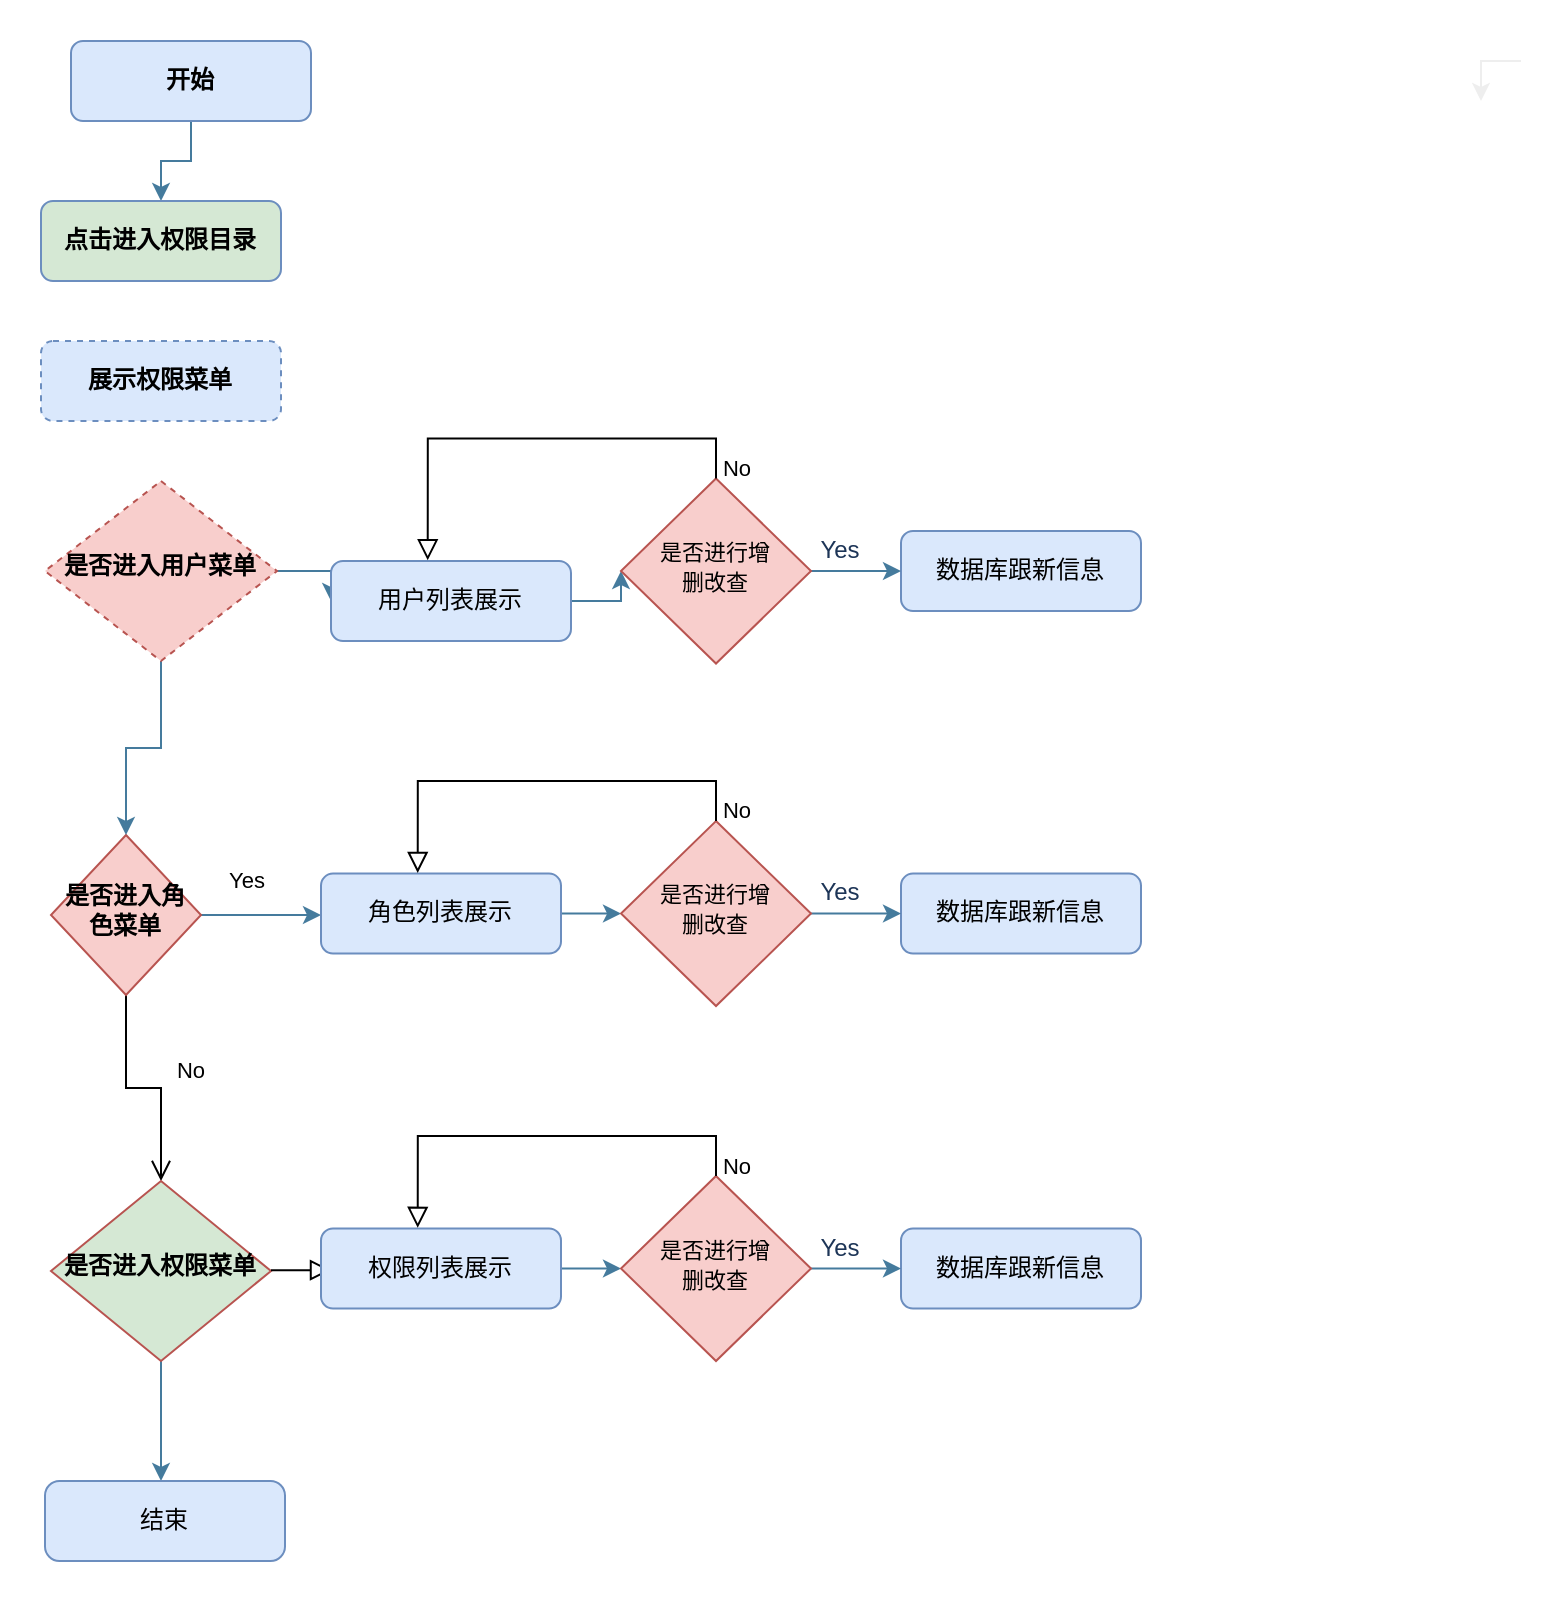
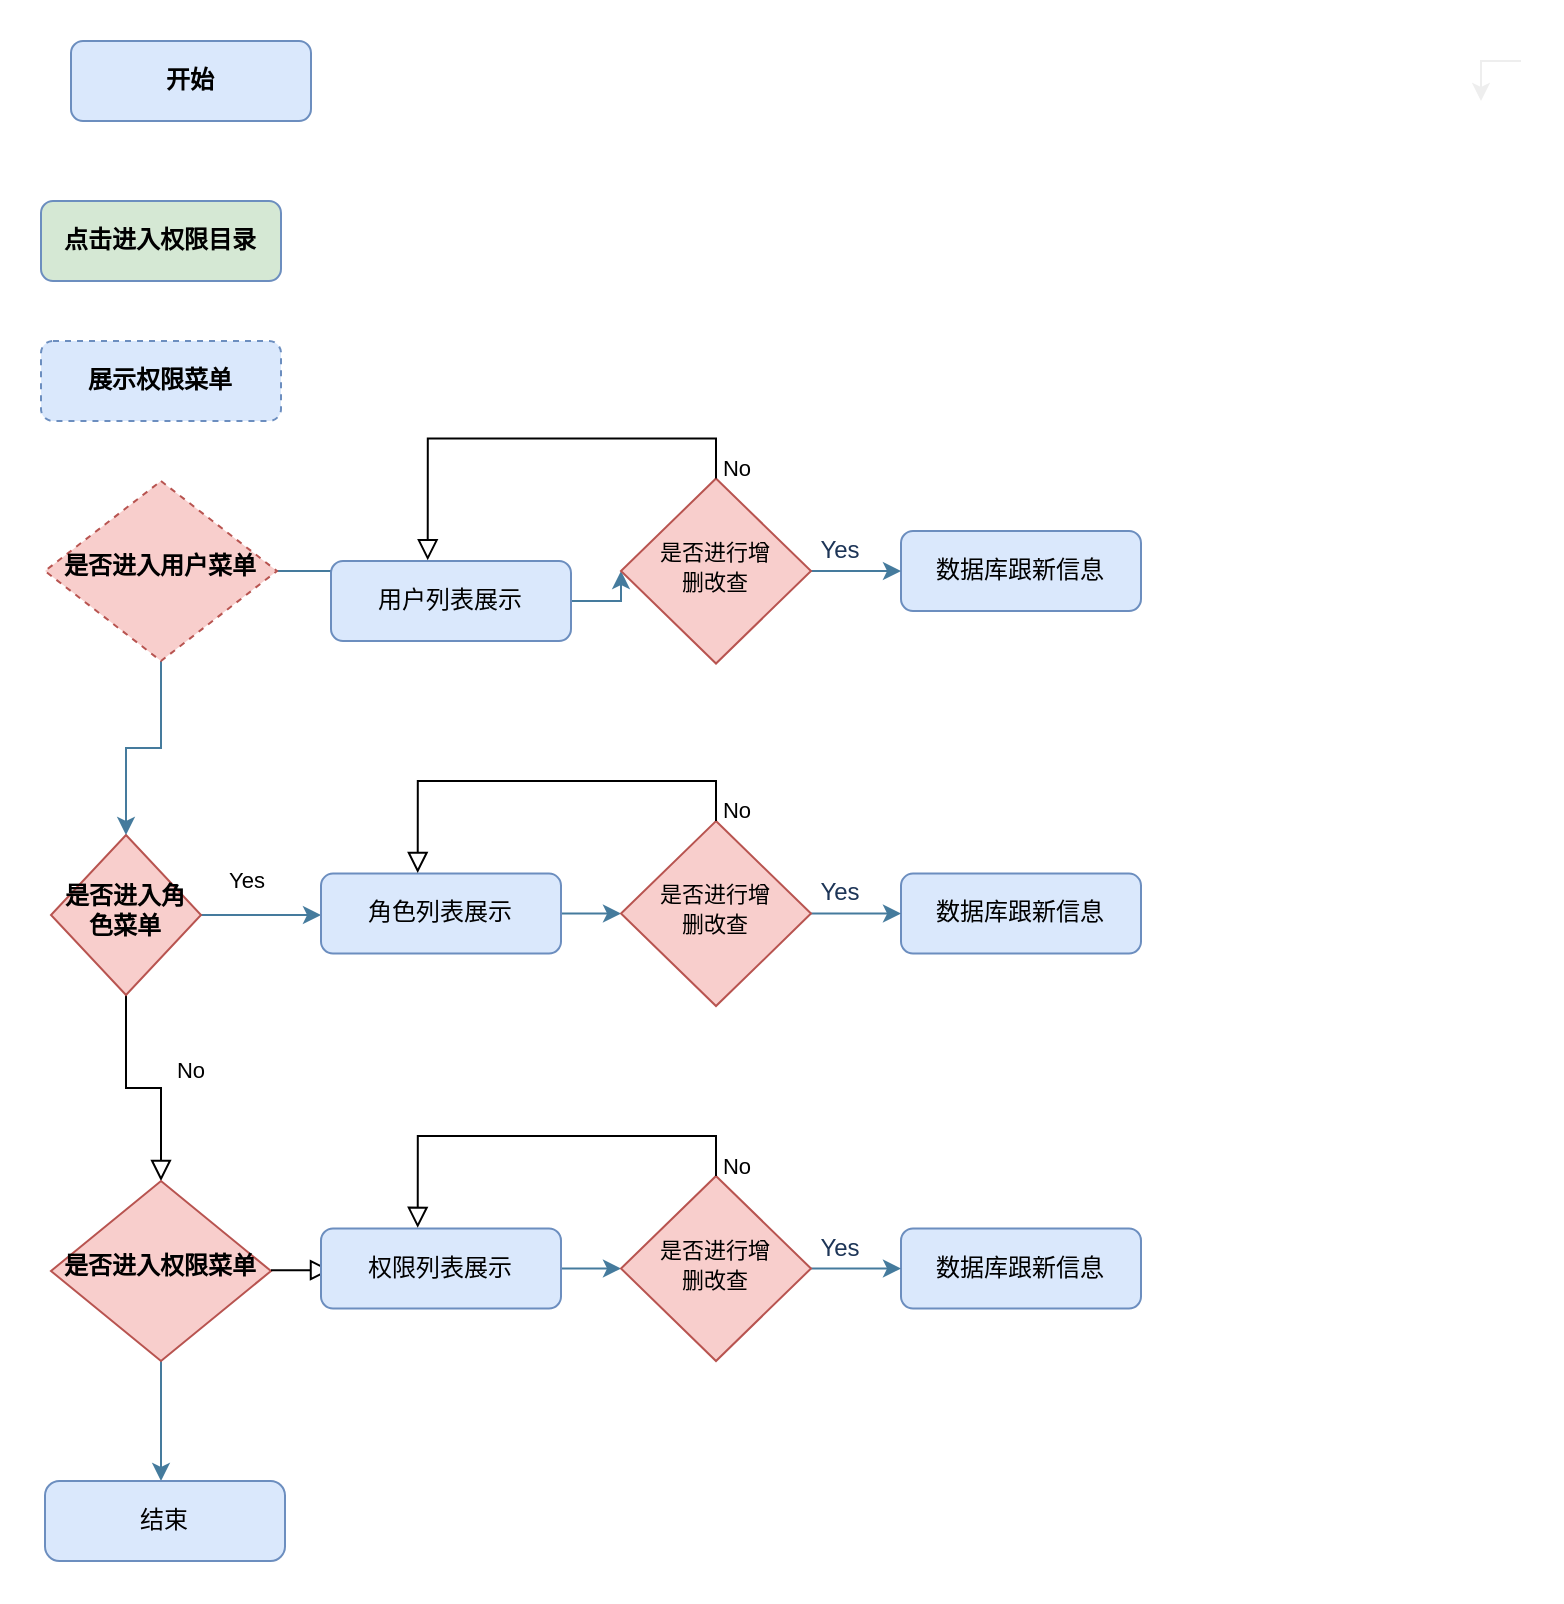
  <mxCell id="0" />
  <mxCell id="1" parent="0" />
  <mxCell id="2" style="edgeStyle=orthogonalEdgeStyle;rounded=0;orthogonalLoop=1;jettySize=auto;html=1;exitX=1;exitY=1;exitDx=0;exitDy=0;labelBackgroundColor=none;fontColor=default;strokeColor=#EEEEEE;" edge="1" parent="1"><mxGeometry relative="1" as="geometry"><mxPoint x="740" y="50" as="targetPoint" /><mxPoint x="760" y="30" as="sourcePoint" /></mxGeometry></mxCell>
- <mxCell id="3" style="edgeStyle=orthogonalEdgeStyle;rounded=0;orthogonalLoop=1;jettySize=auto;html=1;exitX=0.5;exitY=1;exitDx=0;exitDy=0;strokeColor=#457B9D;fontColor=#1D3557;fillColor=#A8DADC;" edge="1" parent="1" source="4" target="8"><mxGeometry relative="1" as="geometry" /></mxCell>
  <mxCell id="4" value="&lt;b&gt;开始&lt;/b&gt;" style="rounded=1;whiteSpace=wrap;html=1;fontSize=12;glass=0;strokeWidth=1;shadow=0;fillColor=#dae8fc;strokeColor=#6c8ebf;" vertex="1" parent="1"><mxGeometry x="35" y="20" width="120" height="40" as="geometry" /></mxCell>
- <mxCell id="5" value="Yes" style="rounded=0;html=1;jettySize=auto;orthogonalLoop=1;fontSize=11;endArrow=open;endFill=0;endSize=8;strokeWidth=1;shadow=0;labelBackgroundColor=none;edgeStyle=orthogonalEdgeStyle;entryX=0.5;entryY=0;entryDx=0;entryDy=0;" edge="1" parent="1" source="7" target="20"><mxGeometry x="-1" y="83" relative="1" as="geometry"><mxPoint x="-23" y="-57" as="offset" /><mxPoint x="80" y="520" as="targetPoint" /></mxGeometry></mxCell>
+ <mxCell id="5" value="Yes" style="rounded=0;html=1;jettySize=auto;orthogonalLoop=1;fontSize=11;endArrow=block;endFill=0;endSize=8;strokeWidth=1;shadow=0;labelBackgroundColor=none;edgeStyle=orthogonalEdgeStyle;entryX=0.5;entryY=0;entryDx=0;entryDy=0;" edge="1" parent="1" source="7" target="20"><mxGeometry x="-1" y="83" relative="1" as="geometry"><mxPoint x="-23" y="-57" as="offset" /><mxPoint x="80" y="520" as="targetPoint" /></mxGeometry></mxCell>
  <mxCell id="6" style="edgeStyle=orthogonalEdgeStyle;rounded=0;orthogonalLoop=1;jettySize=auto;html=1;exitX=1;exitY=0.5;exitDx=0;exitDy=0;strokeColor=#457B9D;fontColor=#1D3557;fillColor=#A8DADC;" edge="1" parent="1" source="7"><mxGeometry relative="1" as="geometry"><mxPoint x="160" y="457" as="targetPoint" /></mxGeometry></mxCell>
  <mxCell id="7" value="&lt;b&gt;是否进入角色菜单&lt;/b&gt;" style="rhombus;whiteSpace=wrap;html=1;shadow=0;fontFamily=Helvetica;fontSize=12;align=center;strokeWidth=1;spacing=6;spacingTop=-4;fillColor=#f8cecc;strokeColor=#b85450;" vertex="1" parent="1"><mxGeometry x="25" y="417" width="75" height="80" as="geometry" /></mxCell>
  <mxCell id="8" value="&lt;b&gt;点击进入权限目录&lt;/b&gt;" style="rounded=1;whiteSpace=wrap;html=1;fontSize=12;glass=0;strokeWidth=1;shadow=0;fillColor=#d5e8d4;strokeColor=#6c8ebf;" vertex="1" parent="1"><mxGeometry x="20" y="100" width="120" height="40" as="geometry" /></mxCell>
  <mxCell id="9" value="&lt;b&gt;展示权限菜单&lt;/b&gt;" style="rounded=1;whiteSpace=wrap;html=1;fontSize=12;glass=0;strokeWidth=1;shadow=0;fillColor=#dae8fc;strokeColor=#6c8ebf;dashed=1;" vertex="1" parent="1"><mxGeometry x="20" y="170" width="120" height="40" as="geometry" /></mxCell>
  <mxCell id="10" style="edgeStyle=orthogonalEdgeStyle;rounded=0;orthogonalLoop=1;jettySize=auto;html=1;exitX=0.5;exitY=1;exitDx=0;exitDy=0;entryX=0.5;entryY=0;entryDx=0;entryDy=0;strokeColor=#457B9D;fontColor=#1D3557;fillColor=#A8DADC;" edge="1" parent="1" source="12" target="7"><mxGeometry relative="1" as="geometry" /></mxCell>
- <mxCell id="11" style="edgeStyle=orthogonalEdgeStyle;rounded=0;orthogonalLoop=1;jettySize=auto;html=1;exitX=1;exitY=0.5;exitDx=0;exitDy=0;entryX=0;entryY=0.5;entryDx=0;entryDy=0;strokeColor=#457B9D;fontColor=#1D3557;fillColor=#A8DADC;" edge="1" parent="1" source="12" target="15"><mxGeometry relative="1" as="geometry" /></mxCell>
+ <mxCell id="11" style="edgeStyle=orthogonalEdgeStyle;rounded=0;orthogonalLoop=1;jettySize=auto;html=1;exitX=1;exitY=0.5;exitDx=0;exitDy=0;entryX=0;entryY=0.5;entryDx=0;entryDy=0;strokeColor=#457B9D;fontColor=#1D3557;fillColor=#A8DADC;endArrow=none;" edge="1" parent="1" source="12" target="15"><mxGeometry relative="1" as="geometry" /></mxCell>
  <mxCell id="12" value="&lt;b&gt;是否进入用户菜单&lt;/b&gt;" style="rhombus;whiteSpace=wrap;html=1;shadow=0;fontFamily=Helvetica;fontSize=12;align=center;strokeWidth=1;spacing=6;spacingTop=-4;fillColor=#f8cecc;strokeColor=#b85450;dashed=1;" vertex="1" parent="1"><mxGeometry x="22" y="240" width="116" height="90" as="geometry" /></mxCell>
  <mxCell id="13" value="数据库跟新信息" style="rounded=1;whiteSpace=wrap;html=1;fontSize=12;glass=0;strokeWidth=1;shadow=0;fillColor=#dae8fc;strokeColor=#6c8ebf;" vertex="1" parent="1"><mxGeometry x="450" y="265" width="120" height="40" as="geometry" /></mxCell>
  <mxCell id="14" style="edgeStyle=orthogonalEdgeStyle;rounded=0;orthogonalLoop=1;jettySize=auto;html=1;exitX=1;exitY=0.5;exitDx=0;exitDy=0;entryX=0;entryY=0.5;entryDx=0;entryDy=0;strokeColor=#457B9D;fontColor=#1D3557;fillColor=#A8DADC;" edge="1" parent="1" source="15" target="17"><mxGeometry relative="1" as="geometry" /></mxCell>
  <mxCell id="15" value="用户列表展示" style="rounded=1;whiteSpace=wrap;html=1;fontSize=12;glass=0;strokeWidth=1;shadow=0;fillColor=#dae8fc;strokeColor=#6c8ebf;" vertex="1" parent="1"><mxGeometry x="165" y="280" width="120" height="40" as="geometry" /></mxCell>
  <mxCell id="16" style="edgeStyle=orthogonalEdgeStyle;rounded=0;orthogonalLoop=1;jettySize=auto;html=1;exitX=1;exitY=0.5;exitDx=0;exitDy=0;entryX=0;entryY=0.5;entryDx=0;entryDy=0;strokeColor=#457B9D;fontColor=#1D3557;fillColor=#A8DADC;" edge="1" parent="1" source="17" target="13"><mxGeometry relative="1" as="geometry" /></mxCell>
  <mxCell id="17" value="&lt;div style=&quot;&quot;&gt;&lt;span style=&quot;font-size: 11px; background-color: initial;&quot;&gt;是否进行增&lt;/span&gt;&lt;/div&gt;&lt;div style=&quot;&quot;&gt;&lt;span style=&quot;font-size: 11px; background-color: initial;&quot;&gt;删改查&lt;/span&gt;&lt;/div&gt;" style="rhombus;whiteSpace=wrap;html=1;shadow=0;fontFamily=Helvetica;fontSize=12;align=center;strokeWidth=1;spacing=6;spacingTop=-4;fillColor=#f8cecc;strokeColor=#b85450;" vertex="1" parent="1"><mxGeometry x="310" y="238.75" width="95" height="92.5" as="geometry" /></mxCell>
  <mxCell id="18" value="No" style="edgeStyle=orthogonalEdgeStyle;rounded=0;html=1;jettySize=auto;orthogonalLoop=1;fontSize=11;endArrow=block;endFill=0;endSize=8;strokeWidth=1;shadow=0;labelBackgroundColor=none;entryX=0.403;entryY=-0.008;entryDx=0;entryDy=0;exitX=0.5;exitY=0;exitDx=0;exitDy=0;entryPerimeter=0;" edge="1" parent="1" source="17" target="15"><mxGeometry x="-0.957" y="-10" relative="1" as="geometry"><mxPoint as="offset" /><mxPoint x="430" y="60" as="sourcePoint" /><mxPoint x="490" y="60.42" as="targetPoint" /><Array as="points" /></mxGeometry></mxCell>
  <mxCell id="19" style="edgeStyle=orthogonalEdgeStyle;rounded=0;orthogonalLoop=1;jettySize=auto;html=1;exitX=0.5;exitY=1;exitDx=0;exitDy=0;entryX=0.5;entryY=0;entryDx=0;entryDy=0;strokeColor=#457B9D;fontColor=#1D3557;fillColor=#A8DADC;" edge="1" parent="1" source="20"><mxGeometry relative="1" as="geometry"><mxPoint x="80" y="740" as="targetPoint" /></mxGeometry></mxCell>
- <mxCell id="20" value="&lt;b&gt;是否进入权限菜单&lt;/b&gt;" style="rhombus;whiteSpace=wrap;html=1;shadow=0;fontFamily=Helvetica;fontSize=12;align=center;strokeWidth=1;spacing=6;spacingTop=-4;fillColor=#d5e8d4;strokeColor=#b85450;" vertex="1" parent="1"><mxGeometry x="25" y="590" width="110" height="90" as="geometry" /></mxCell>
+ <mxCell id="20" value="&lt;b&gt;是否进入权限菜单&lt;/b&gt;" style="rhombus;whiteSpace=wrap;html=1;shadow=0;fontFamily=Helvetica;fontSize=12;align=center;strokeWidth=1;spacing=6;spacingTop=-4;fillColor=#f8cecc;strokeColor=#b85450;" vertex="1" parent="1"><mxGeometry x="25" y="590" width="110" height="90" as="geometry" /></mxCell>
  <mxCell id="21" value="No" style="edgeStyle=orthogonalEdgeStyle;rounded=0;html=1;jettySize=auto;orthogonalLoop=1;fontSize=11;endArrow=block;endFill=0;endSize=8;strokeWidth=1;shadow=0;labelBackgroundColor=none;" edge="1" parent="1"><mxGeometry x="-1" y="107" relative="1" as="geometry"><mxPoint x="-40" y="7" as="offset" /><mxPoint x="135" y="634.58" as="sourcePoint" /><mxPoint x="165" y="634.58" as="targetPoint" /></mxGeometry></mxCell>
  <mxCell id="22" value="结束" style="rounded=1;whiteSpace=wrap;html=1;fontSize=12;glass=0;strokeWidth=1;shadow=0;fillColor=#dae8fc;strokeColor=#6c8ebf;arcSize=18;" vertex="1" parent="1"><mxGeometry x="22" y="740" width="120" height="40" as="geometry" /></mxCell>
  <mxCell id="23" value="Yes" style="text;html=1;strokeColor=none;fillColor=none;align=center;verticalAlign=middle;whiteSpace=wrap;rounded=0;fontColor=#1D3557;" vertex="1" parent="1"><mxGeometry x="390" y="260" width="60" height="30" as="geometry" /></mxCell>
  <mxCell id="24" value="数据库跟新信息" style="rounded=1;whiteSpace=wrap;html=1;fontSize=12;glass=0;strokeWidth=1;shadow=0;fillColor=#dae8fc;strokeColor=#6c8ebf;" vertex="1" parent="1"><mxGeometry x="450" y="436.29" width="120" height="40" as="geometry" /></mxCell>
  <mxCell id="25" style="edgeStyle=orthogonalEdgeStyle;rounded=0;orthogonalLoop=1;jettySize=auto;html=1;exitX=1;exitY=0.5;exitDx=0;exitDy=0;entryX=0;entryY=0.5;entryDx=0;entryDy=0;strokeColor=#457B9D;fontColor=#1D3557;fillColor=#A8DADC;" edge="1" parent="1" source="26" target="28"><mxGeometry relative="1" as="geometry" /></mxCell>
  <mxCell id="26" value="角色列表展示" style="rounded=1;whiteSpace=wrap;html=1;fontSize=12;glass=0;strokeWidth=1;shadow=0;fillColor=#dae8fc;strokeColor=#6c8ebf;" vertex="1" parent="1"><mxGeometry x="160" y="436.29" width="120" height="40" as="geometry" /></mxCell>
  <mxCell id="27" style="edgeStyle=orthogonalEdgeStyle;rounded=0;orthogonalLoop=1;jettySize=auto;html=1;exitX=1;exitY=0.5;exitDx=0;exitDy=0;entryX=0;entryY=0.5;entryDx=0;entryDy=0;strokeColor=#457B9D;fontColor=#1D3557;fillColor=#A8DADC;" edge="1" parent="1" source="28" target="24"><mxGeometry relative="1" as="geometry" /></mxCell>
  <mxCell id="28" value="&lt;div style=&quot;&quot;&gt;&lt;span style=&quot;font-size: 11px; background-color: initial;&quot;&gt;是否进行增&lt;/span&gt;&lt;/div&gt;&lt;div style=&quot;&quot;&gt;&lt;span style=&quot;font-size: 11px; background-color: initial;&quot;&gt;删改查&lt;/span&gt;&lt;/div&gt;" style="rhombus;whiteSpace=wrap;html=1;shadow=0;fontFamily=Helvetica;fontSize=12;align=center;strokeWidth=1;spacing=6;spacingTop=-4;fillColor=#f8cecc;strokeColor=#b85450;" vertex="1" parent="1"><mxGeometry x="310" y="410.04" width="95" height="92.5" as="geometry" /></mxCell>
  <mxCell id="29" value="No" style="edgeStyle=orthogonalEdgeStyle;rounded=0;html=1;jettySize=auto;orthogonalLoop=1;fontSize=11;endArrow=block;endFill=0;endSize=8;strokeWidth=1;shadow=0;labelBackgroundColor=none;entryX=0.403;entryY=-0.008;entryDx=0;entryDy=0;exitX=0.5;exitY=0;exitDx=0;exitDy=0;entryPerimeter=0;" edge="1" parent="1" source="28" target="26"><mxGeometry x="-0.957" y="-10" relative="1" as="geometry"><mxPoint as="offset" /><mxPoint x="430" y="231.29" as="sourcePoint" /><mxPoint x="490" y="231.71" as="targetPoint" /><Array as="points" /></mxGeometry></mxCell>
  <mxCell id="30" value="Yes" style="text;html=1;strokeColor=none;fillColor=none;align=center;verticalAlign=middle;whiteSpace=wrap;rounded=0;fontColor=#1D3557;" vertex="1" parent="1"><mxGeometry x="390" y="431.29" width="60" height="30" as="geometry" /></mxCell>
  <mxCell id="31" value="数据库跟新信息" style="rounded=1;whiteSpace=wrap;html=1;fontSize=12;glass=0;strokeWidth=1;shadow=0;fillColor=#dae8fc;strokeColor=#6c8ebf;" vertex="1" parent="1"><mxGeometry x="450" y="613.75" width="120" height="40" as="geometry" /></mxCell>
  <mxCell id="32" style="edgeStyle=orthogonalEdgeStyle;rounded=0;orthogonalLoop=1;jettySize=auto;html=1;exitX=1;exitY=0.5;exitDx=0;exitDy=0;entryX=0;entryY=0.5;entryDx=0;entryDy=0;strokeColor=#457B9D;fontColor=#1D3557;fillColor=#A8DADC;" edge="1" parent="1" source="33" target="35"><mxGeometry relative="1" as="geometry" /></mxCell>
  <mxCell id="33" value="权限列表展示" style="rounded=1;whiteSpace=wrap;html=1;fontSize=12;glass=0;strokeWidth=1;shadow=0;fillColor=#dae8fc;strokeColor=#6c8ebf;" vertex="1" parent="1"><mxGeometry x="160" y="613.75" width="120" height="40" as="geometry" /></mxCell>
  <mxCell id="34" style="edgeStyle=orthogonalEdgeStyle;rounded=0;orthogonalLoop=1;jettySize=auto;html=1;exitX=1;exitY=0.5;exitDx=0;exitDy=0;entryX=0;entryY=0.5;entryDx=0;entryDy=0;strokeColor=#457B9D;fontColor=#1D3557;fillColor=#A8DADC;" edge="1" parent="1" source="35" target="31"><mxGeometry relative="1" as="geometry" /></mxCell>
  <mxCell id="35" value="&lt;div style=&quot;&quot;&gt;&lt;span style=&quot;font-size: 11px; background-color: initial;&quot;&gt;是否进行增&lt;/span&gt;&lt;/div&gt;&lt;div style=&quot;&quot;&gt;&lt;span style=&quot;font-size: 11px; background-color: initial;&quot;&gt;删改查&lt;/span&gt;&lt;/div&gt;" style="rhombus;whiteSpace=wrap;html=1;shadow=0;fontFamily=Helvetica;fontSize=12;align=center;strokeWidth=1;spacing=6;spacingTop=-4;fillColor=#f8cecc;strokeColor=#b85450;" vertex="1" parent="1"><mxGeometry x="310" y="587.5" width="95" height="92.5" as="geometry" /></mxCell>
  <mxCell id="36" value="No" style="edgeStyle=orthogonalEdgeStyle;rounded=0;html=1;jettySize=auto;orthogonalLoop=1;fontSize=11;endArrow=block;endFill=0;endSize=8;strokeWidth=1;shadow=0;labelBackgroundColor=none;entryX=0.403;entryY=-0.008;entryDx=0;entryDy=0;exitX=0.5;exitY=0;exitDx=0;exitDy=0;entryPerimeter=0;" edge="1" parent="1" source="35" target="33"><mxGeometry x="-0.957" y="-10" relative="1" as="geometry"><mxPoint as="offset" /><mxPoint x="430" y="408.75" as="sourcePoint" /><mxPoint x="490" y="409.17" as="targetPoint" /><Array as="points" /></mxGeometry></mxCell>
  <mxCell id="37" value="Yes" style="text;html=1;strokeColor=none;fillColor=none;align=center;verticalAlign=middle;whiteSpace=wrap;rounded=0;fontColor=#1D3557;" vertex="1" parent="1"><mxGeometry x="390" y="608.75" width="60" height="30" as="geometry" /></mxCell>
